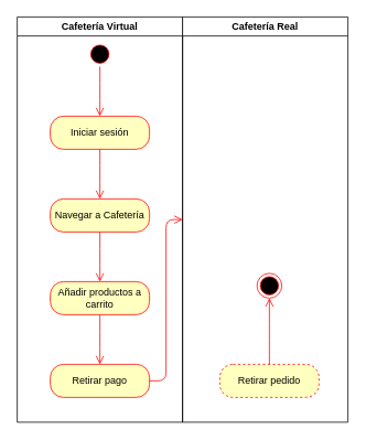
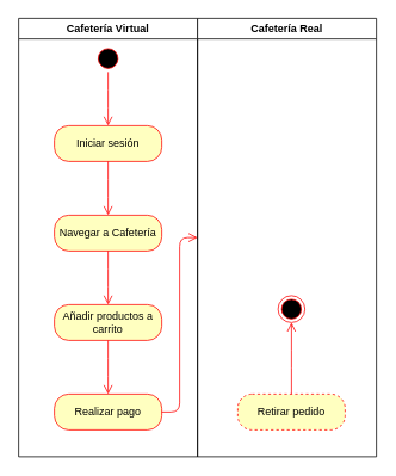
  <mxCell id="0" />
  <mxCell id="1" parent="0" />
  <mxCell id="2" value="" style="ellipse;html=1;shape=endState;fillColor=#000000;strokeColor=#ff0000;" vertex="1" parent="1"><mxGeometry x="310" y="330" width="30" height="30" as="geometry" /></mxCell>
  <mxCell id="3" value="" style="ellipse;html=1;shape=startState;fillColor=#000000;strokeColor=#ff0000;" vertex="1" parent="1"><mxGeometry x="105" y="50" width="30" height="30" as="geometry" /></mxCell>
  <mxCell id="4" value="" style="edgeStyle=orthogonalEdgeStyle;html=1;verticalAlign=bottom;endArrow=open;endSize=8;strokeColor=#ff0000;" edge="1" source="3" parent="1"><mxGeometry relative="1" as="geometry"><mxPoint x="120" y="140" as="targetPoint" /></mxGeometry></mxCell>
  <mxCell id="5" value="Iniciar sesión" style="rounded=1;whiteSpace=wrap;html=1;arcSize=40;fontColor=#000000;fillColor=#ffffc0;strokeColor=#ff0000;" vertex="1" parent="1"><mxGeometry x="60" y="140" width="120" height="40" as="geometry" /></mxCell>
  <mxCell id="6" value="" style="edgeStyle=orthogonalEdgeStyle;html=1;verticalAlign=bottom;endArrow=open;endSize=8;strokeColor=#ff0000;" edge="1" source="5" parent="1"><mxGeometry relative="1" as="geometry"><mxPoint x="120" y="240" as="targetPoint" /></mxGeometry></mxCell>
  <mxCell id="7" value="Navegar a Cafetería" style="rounded=1;whiteSpace=wrap;html=1;arcSize=40;fontColor=#000000;fillColor=#ffffc0;strokeColor=#ff0000;" vertex="1" parent="1"><mxGeometry x="60" y="240" width="120" height="40" as="geometry" /></mxCell>
  <mxCell id="8" value="" style="edgeStyle=orthogonalEdgeStyle;html=1;verticalAlign=bottom;endArrow=open;endSize=8;strokeColor=#ff0000;" edge="1" source="7" parent="1"><mxGeometry relative="1" as="geometry"><mxPoint x="120" y="340" as="targetPoint" /></mxGeometry></mxCell>
  <mxCell id="9" value="Añadir productos a carrito" style="rounded=1;whiteSpace=wrap;html=1;arcSize=40;fontColor=#000000;fillColor=#ffffc0;strokeColor=#ff0000;" vertex="1" parent="1"><mxGeometry x="60" y="340" width="120" height="40" as="geometry" /></mxCell>
  <mxCell id="10" value="" style="edgeStyle=orthogonalEdgeStyle;html=1;verticalAlign=bottom;endArrow=open;endSize=8;strokeColor=#ff0000;" edge="1" source="9" parent="1"><mxGeometry relative="1" as="geometry"><mxPoint x="120" y="440" as="targetPoint" /></mxGeometry></mxCell>
- <mxCell id="11" value="Retirar pago" style="rounded=1;whiteSpace=wrap;html=1;arcSize=40;fontColor=#000000;fillColor=#ffffc0;strokeColor=#ff0000;" vertex="1" parent="1"><mxGeometry x="60" y="440" width="120" height="40" as="geometry" /></mxCell>
+ <mxCell id="11" value="Realizar pago" style="rounded=1;whiteSpace=wrap;html=1;arcSize=40;fontColor=#000000;fillColor=#ffffc0;strokeColor=#ff0000;" vertex="1" parent="1"><mxGeometry x="60" y="440" width="120" height="40" as="geometry" /></mxCell>
  <mxCell id="12" value="" style="edgeStyle=orthogonalEdgeStyle;html=1;verticalAlign=bottom;endArrow=open;endSize=8;strokeColor=#ff0000;" edge="1" source="11" parent="1" target="16"><mxGeometry relative="1" as="geometry"><mxPoint x="255" y="460" as="targetPoint" /></mxGeometry></mxCell>
  <mxCell id="13" value="Retirar pedido" style="rounded=1;whiteSpace=wrap;html=1;arcSize=40;fontColor=#000000;fillColor=#ffffc0;strokeColor=#ff0000;dashed=1;" vertex="1" parent="1"><mxGeometry x="265" y="440" width="120" height="40" as="geometry" /></mxCell>
  <mxCell id="14" value="" style="edgeStyle=orthogonalEdgeStyle;html=1;verticalAlign=bottom;endArrow=open;endSize=8;strokeColor=#ff0000;" edge="1" source="13" parent="1"><mxGeometry relative="1" as="geometry"><mxPoint x="325" y="360" as="targetPoint" /></mxGeometry></mxCell>
  <mxCell id="15" value="Cafetería Virtual" style="swimlane;whiteSpace=wrap;html=1;" vertex="1" parent="1"><mxGeometry x="20" y="20" width="200" height="490" as="geometry" /></mxCell>
  <mxCell id="16" value="Cafetería Real" style="swimlane;whiteSpace=wrap;html=1;startSize=23;" vertex="1" parent="1"><mxGeometry x="220" y="20" width="200" height="490" as="geometry" /></mxCell>
